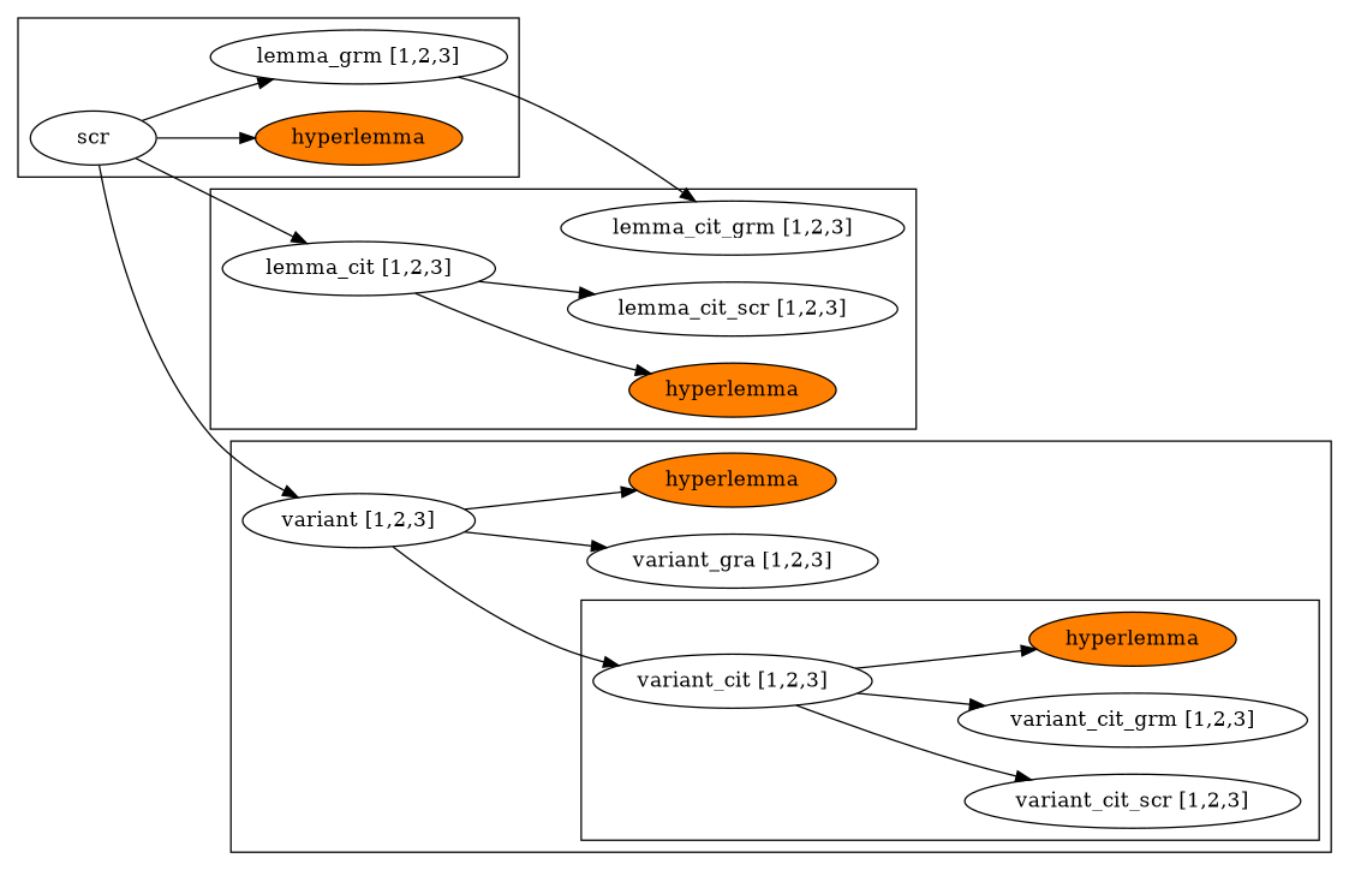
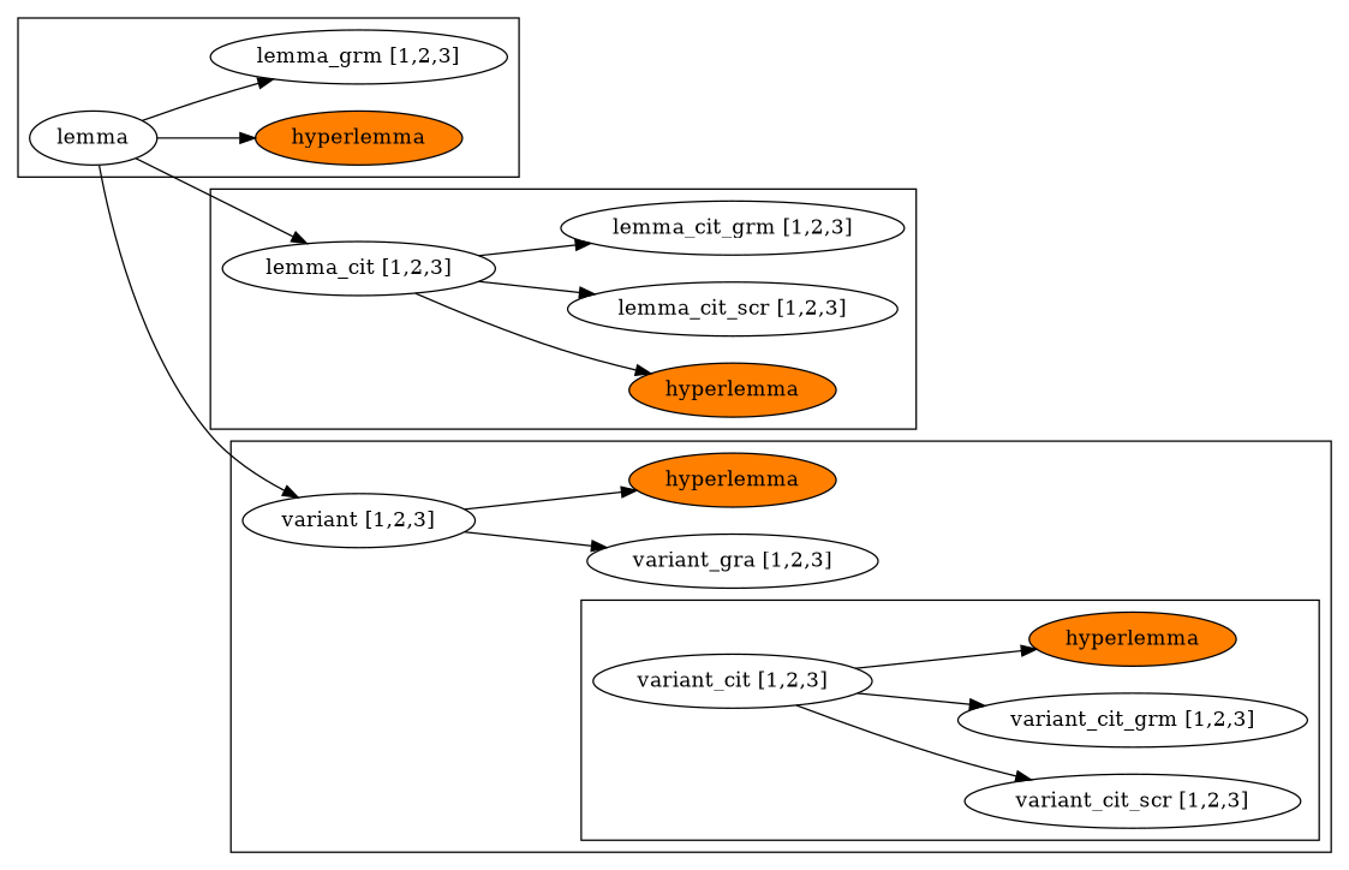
  digraph {
    rankdir=LR
    splines=true
-   n1 [label=scr]
+   n1 [label=lemma]
    n2 [fillcolor=".083 1 1" label=hyperlemma style=filled]
    n3 [label="lemma_grm [1,2,3]"]
    n4 [label="lemma_cit [1,2,3]"]
    n5 [fillcolor=".083 1 1" label=hyperlemma style=filled]
    n6 [label="lemma_cit_scr [1,2,3]"]
    n7 [label="lemma_cit_grm [1,2,3]"]
    n8 [label="variant_cit [1,2,3]"]
    n9 [label="variant_cit_scr [1,2,3]"]
    n10 [label="variant_cit_grm [1,2,3]"]
    n11 [fillcolor=".083 1 1" label=hyperlemma style=filled]
    n12 [label="variant [1,2,3]"]
    n13 [label="variant_gra [1,2,3]"]
    n14 [fillcolor=".083 1 1" label=hyperlemma style=filled]
    subgraph cluster_1 {
      n1
      n2
      n3
    }
    subgraph cluster_2 {
      n4
      n5
      n6
      n7
    }
    subgraph cluster_3 {
      n12
      n13
      n14
      subgraph cluster_4 {
        n8
        n9
        n10
        n11
      }
    }
    n1 -> n2
    n1 -> n3
    n1 -> n4
    n1 -> n12
    n4 -> n5
    n4 -> n6
-   n3 -> n7
+   n4 -> n7
    n8 -> n9
    n8 -> n10
    n8 -> n11
-   n12 -> n8
    n12 -> n13
    n12 -> n14
  }
